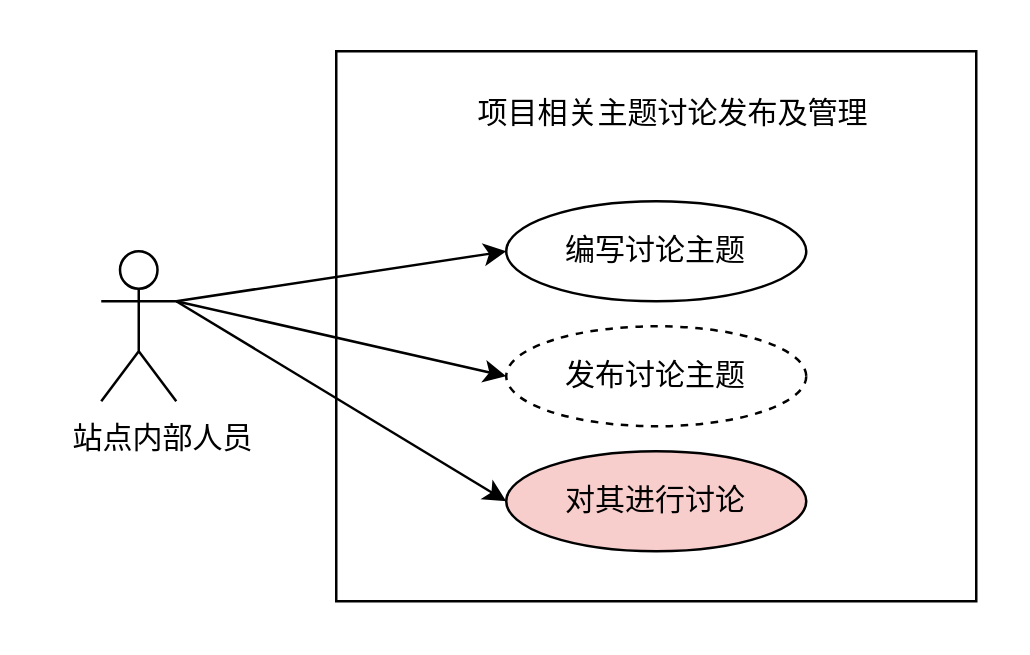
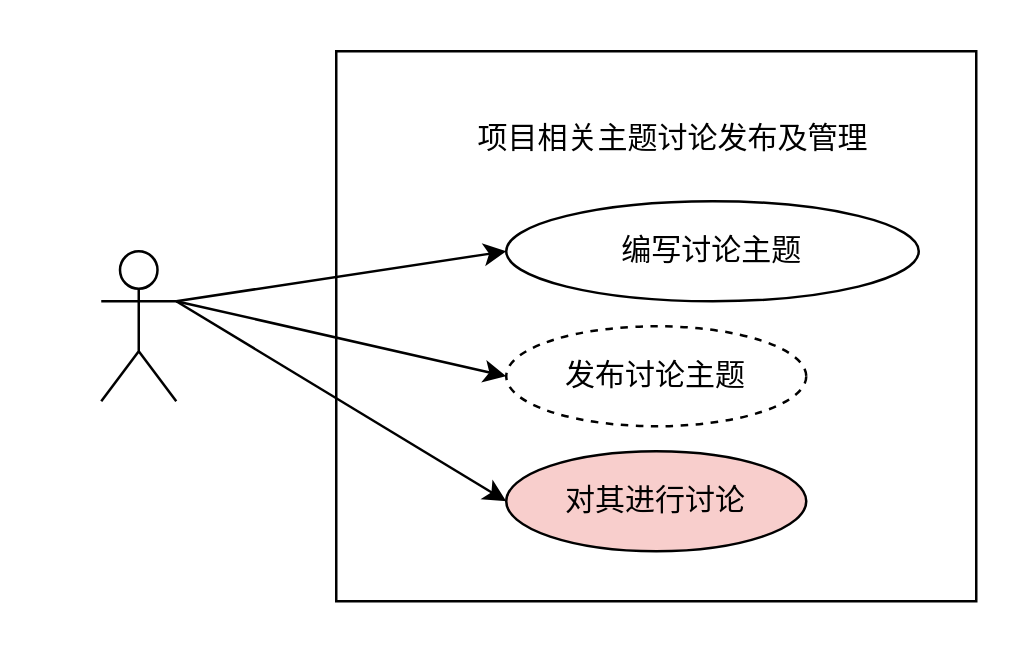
  <mxCell id="0" />
  <mxCell id="1" parent="0" />
  <mxCell id="2" value="" style="rounded=0;whiteSpace=wrap;html=1;" vertex="1" parent="1"><mxGeometry x="134" y="20" width="256" height="220" as="geometry" /></mxCell>
- <mxCell id="3" value="项目相关主题讨论发布及管理" style="text;html=1;strokeColor=none;fillColor=none;align=center;verticalAlign=middle;whiteSpace=wrap;rounded=0;" vertex="1" parent="1"><mxGeometry x="170" y="30" width="198" height="30" as="geometry" /></mxCell>
- <mxCell id="4" value="编写讨论主题" style="ellipse;whiteSpace=wrap;html=1;" vertex="1" parent="1"><mxGeometry x="202" y="80" width="120" height="40" as="geometry" /></mxCell>
+ <mxCell id="3" value="项目相关主题讨论发布及管理" style="text;html=1;strokeColor=none;fillColor=none;align=center;verticalAlign=middle;whiteSpace=wrap;rounded=0;" vertex="1" parent="1"><mxGeometry x="170" y="40" width="198" height="30" as="geometry" /></mxCell>
+ <mxCell id="4" value="编写讨论主题" style="ellipse;whiteSpace=wrap;html=1;" vertex="1" parent="1"><mxGeometry x="202" y="80" width="165" height="40" as="geometry" /></mxCell>
  <mxCell id="5" value="发布讨论主题" style="ellipse;whiteSpace=wrap;html=1;dashed=1;" vertex="1" parent="1"><mxGeometry x="202" y="130" width="120" height="40" as="geometry" /></mxCell>
  <mxCell id="6" value="对其进行讨论" style="ellipse;whiteSpace=wrap;html=1;fillColor=#f8cecc;" vertex="1" parent="1"><mxGeometry x="202" y="180" width="120" height="40" as="geometry" /></mxCell>
  <mxCell id="7" value="Actor" style="shape=umlActor;verticalLabelPosition=bottom;verticalAlign=top;html=1;outlineConnect=0;fontColor=none;noLabel=1;" vertex="1" parent="1"><mxGeometry x="40" y="100" width="30" height="60" as="geometry" /></mxCell>
- <mxCell id="8" value="站点内部人员" style="text;html=1;strokeColor=none;fillColor=none;align=center;verticalAlign=middle;whiteSpace=wrap;rounded=0;" vertex="1" parent="1"><mxGeometry x="20" y="160" width="90" height="30" as="geometry" /></mxCell>
  <mxCell id="9" value="" style="endArrow=classic;html=1;rounded=0;exitX=1;exitY=0.333;exitDx=0;exitDy=0;exitPerimeter=0;entryX=0;entryY=0.5;entryDx=0;entryDy=0;" edge="1" parent="1" source="7" target="4"><mxGeometry width="50" height="50" relative="1" as="geometry"><mxPoint x="100" y="130" as="sourcePoint" /><mxPoint x="150" y="80" as="targetPoint" /></mxGeometry></mxCell>
  <mxCell id="10" value="" style="endArrow=classic;html=1;rounded=0;entryX=0;entryY=0.5;entryDx=0;entryDy=0;exitX=1;exitY=0.333;exitDx=0;exitDy=0;exitPerimeter=0;" edge="1" parent="1" source="7" target="5"><mxGeometry width="50" height="50" relative="1" as="geometry"><mxPoint x="70" y="240" as="sourcePoint" /><mxPoint x="120" y="190" as="targetPoint" /></mxGeometry></mxCell>
  <mxCell id="11" value="" style="endArrow=classic;html=1;rounded=0;entryX=0;entryY=0.5;entryDx=0;entryDy=0;" edge="1" parent="1" target="6"><mxGeometry width="50" height="50" relative="1" as="geometry"><mxPoint x="70" y="120" as="sourcePoint" /><mxPoint x="160" y="200" as="targetPoint" /></mxGeometry></mxCell>
